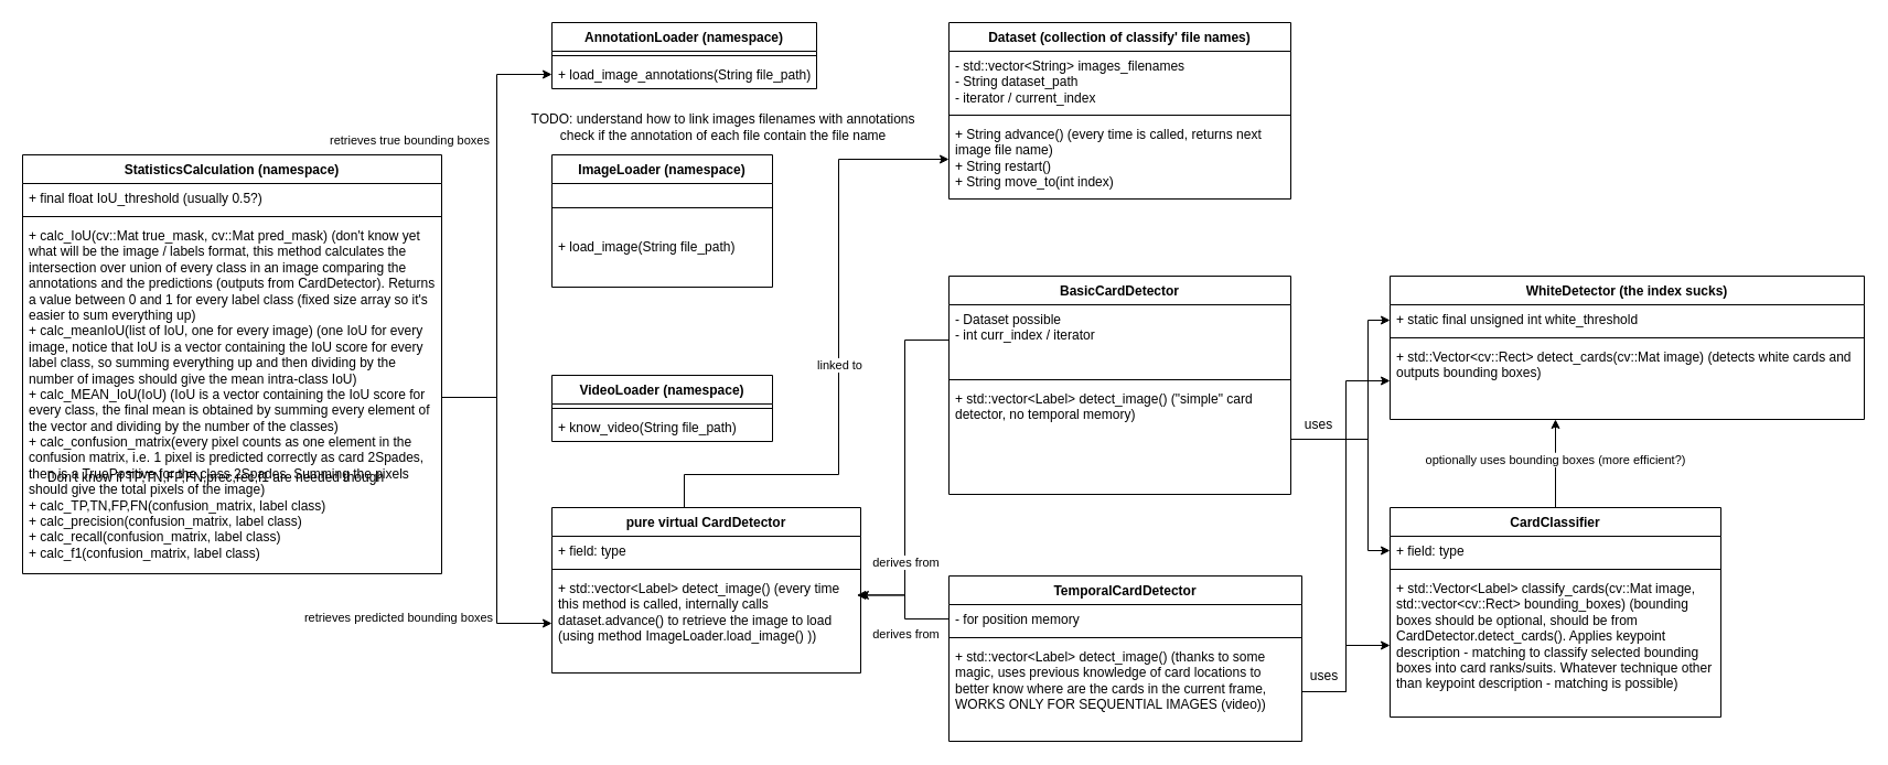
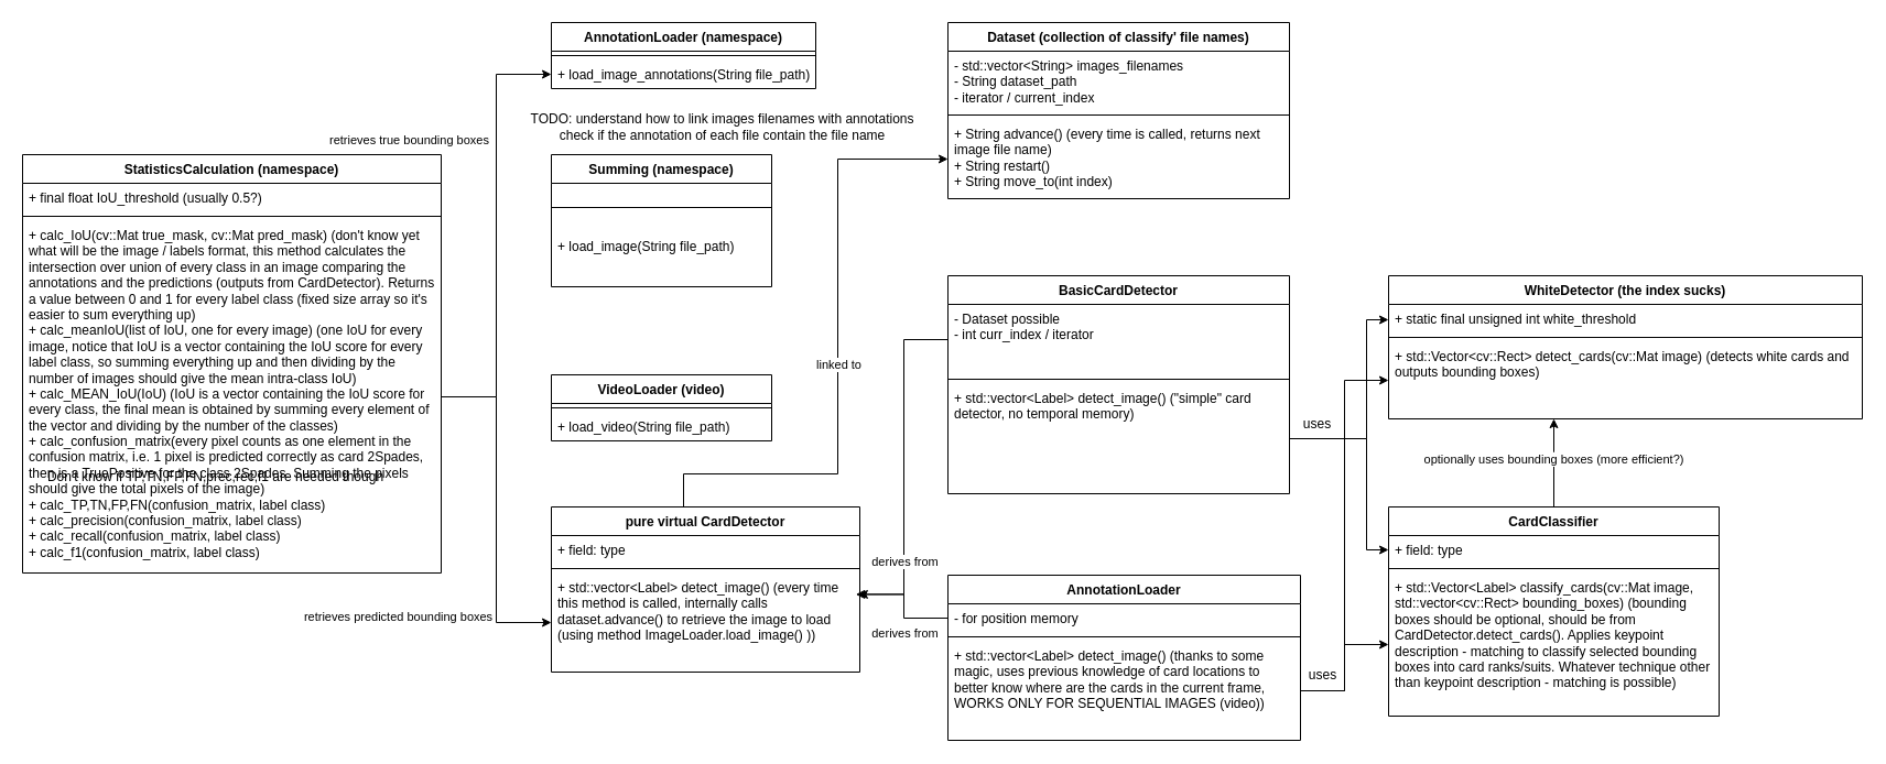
  <mxCell id="0" />
  <mxCell id="1" parent="0" />
- <mxCell id="2" value="ImageLoader (namespace)" style="swimlane;fontStyle=1;align=center;verticalAlign=top;childLayout=stackLayout;horizontal=1;startSize=26;horizontalStack=0;resizeParent=1;resizeParentMax=0;resizeLast=0;collapsible=1;marginBottom=0;whiteSpace=wrap;html=1;" vertex="1" parent="1"><mxGeometry x="500" y="140" width="200" height="120" as="geometry" /></mxCell>
+ <mxCell id="2" value="Summing (namespace)" style="swimlane;fontStyle=1;align=center;verticalAlign=top;childLayout=stackLayout;horizontal=1;startSize=26;horizontalStack=0;resizeParent=1;resizeParentMax=0;resizeLast=0;collapsible=1;marginBottom=0;whiteSpace=wrap;html=1;" vertex="1" parent="1"><mxGeometry x="500" y="140" width="200" height="120" as="geometry" /></mxCell>
  <mxCell id="3" value="" style="line;strokeWidth=1;fillColor=none;align=left;verticalAlign=middle;spacingTop=-1;spacingLeft=3;spacingRight=3;rotatable=0;labelPosition=right;points=[];portConstraint=eastwest;strokeColor=inherit;" vertex="1" parent="2"><mxGeometry y="26" width="200" height="44" as="geometry" /></mxCell>
  <mxCell id="4" value="+ load_image(String file_path)" style="text;strokeColor=none;fillColor=none;align=left;verticalAlign=top;spacingLeft=4;spacingRight=4;overflow=hidden;rotatable=0;points=[[0,0.5],[1,0.5]];portConstraint=eastwest;whiteSpace=wrap;html=1;" vertex="1" parent="2"><mxGeometry y="70" width="200" height="50" as="geometry" /></mxCell>
- <mxCell id="5" value="VideoLoader (namespace)" style="swimlane;fontStyle=1;align=center;verticalAlign=top;childLayout=stackLayout;horizontal=1;startSize=26;horizontalStack=0;resizeParent=1;resizeParentMax=0;resizeLast=0;collapsible=1;marginBottom=0;whiteSpace=wrap;html=1;" vertex="1" parent="1"><mxGeometry x="500" y="340" width="200" height="60" as="geometry" /></mxCell>
+ <mxCell id="5" value="VideoLoader (video)" style="swimlane;fontStyle=1;align=center;verticalAlign=top;childLayout=stackLayout;horizontal=1;startSize=26;horizontalStack=0;resizeParent=1;resizeParentMax=0;resizeLast=0;collapsible=1;marginBottom=0;whiteSpace=wrap;html=1;" vertex="1" parent="1"><mxGeometry x="500" y="340" width="200" height="60" as="geometry" /></mxCell>
  <mxCell id="6" value="" style="line;strokeWidth=1;fillColor=none;align=left;verticalAlign=middle;spacingTop=-1;spacingLeft=3;spacingRight=3;rotatable=0;labelPosition=right;points=[];portConstraint=eastwest;strokeColor=inherit;" vertex="1" parent="5"><mxGeometry y="26" width="200" height="8" as="geometry" /></mxCell>
- <mxCell id="7" value="+ know_video(String file_path)" style="text;strokeColor=none;fillColor=none;align=left;verticalAlign=top;spacingLeft=4;spacingRight=4;overflow=hidden;rotatable=0;points=[[0,0.5],[1,0.5]];portConstraint=eastwest;whiteSpace=wrap;html=1;" vertex="1" parent="5"><mxGeometry y="34" width="200" height="26" as="geometry" /></mxCell>
+ <mxCell id="7" value="+ load_video(String file_path)" style="text;strokeColor=none;fillColor=none;align=left;verticalAlign=top;spacingLeft=4;spacingRight=4;overflow=hidden;rotatable=0;points=[[0,0.5],[1,0.5]];portConstraint=eastwest;whiteSpace=wrap;html=1;" vertex="1" parent="5"><mxGeometry y="34" width="200" height="26" as="geometry" /></mxCell>
  <mxCell id="8" value="AnnotationLoader (namespace)" style="swimlane;fontStyle=1;align=center;verticalAlign=top;childLayout=stackLayout;horizontal=1;startSize=26;horizontalStack=0;resizeParent=1;resizeParentMax=0;resizeLast=0;collapsible=1;marginBottom=0;whiteSpace=wrap;html=1;" vertex="1" parent="1"><mxGeometry x="500" y="20" width="240" height="60" as="geometry" /></mxCell>
  <mxCell id="9" value="" style="line;strokeWidth=1;fillColor=none;align=left;verticalAlign=middle;spacingTop=-1;spacingLeft=3;spacingRight=3;rotatable=0;labelPosition=right;points=[];portConstraint=eastwest;strokeColor=inherit;" vertex="1" parent="8"><mxGeometry y="26" width="240" height="8" as="geometry" /></mxCell>
  <mxCell id="10" value="+ load_image_annotations(String file_path)" style="text;strokeColor=none;fillColor=none;align=left;verticalAlign=top;spacingLeft=4;spacingRight=4;overflow=hidden;rotatable=0;points=[[0,0.5],[1,0.5]];portConstraint=eastwest;whiteSpace=wrap;html=1;" vertex="1" parent="8"><mxGeometry y="34" width="240" height="26" as="geometry" /></mxCell>
  <mxCell id="11" value="BasicCardDetector" style="swimlane;fontStyle=1;align=center;verticalAlign=top;childLayout=stackLayout;horizontal=1;startSize=26;horizontalStack=0;resizeParent=1;resizeParentMax=0;resizeLast=0;collapsible=1;marginBottom=0;whiteSpace=wrap;html=1;" vertex="1" parent="1"><mxGeometry x="860" y="250" width="310" height="198" as="geometry" /></mxCell>
  <mxCell id="12" value="- Dataset possible&lt;div&gt;- int curr_index / iterator&lt;/div&gt;" style="text;strokeColor=none;fillColor=none;align=left;verticalAlign=top;spacingLeft=4;spacingRight=4;overflow=hidden;rotatable=0;points=[[0,0.5],[1,0.5]];portConstraint=eastwest;whiteSpace=wrap;html=1;" vertex="1" parent="11"><mxGeometry y="26" width="310" height="64" as="geometry" /></mxCell>
  <mxCell id="13" value="" style="line;strokeWidth=1;fillColor=none;align=left;verticalAlign=middle;spacingTop=-1;spacingLeft=3;spacingRight=3;rotatable=0;labelPosition=right;points=[];portConstraint=eastwest;strokeColor=inherit;" vertex="1" parent="11"><mxGeometry y="90" width="310" height="8" as="geometry" /></mxCell>
  <mxCell id="14" value="+ std::vector&amp;lt;Label&amp;gt; detect_image() (&quot;simple&quot; card detector, no temporal memory)" style="text;strokeColor=none;fillColor=none;align=left;verticalAlign=top;spacingLeft=4;spacingRight=4;overflow=hidden;rotatable=0;points=[[0,0.5],[1,0.5]];portConstraint=eastwest;whiteSpace=wrap;html=1;" vertex="1" parent="11"><mxGeometry y="98" width="310" height="100" as="geometry" /></mxCell>
  <mxCell id="15" value="Dataset (collection of classify' file names)" style="swimlane;fontStyle=1;align=center;verticalAlign=top;childLayout=stackLayout;horizontal=1;startSize=26;horizontalStack=0;resizeParent=1;resizeParentMax=0;resizeLast=0;collapsible=1;marginBottom=0;whiteSpace=wrap;html=1;" vertex="1" parent="1"><mxGeometry x="860" y="20" width="310" height="160" as="geometry" /></mxCell>
  <mxCell id="16" value="- std::vector&amp;lt;String&amp;gt; images_filenames&lt;div&gt;- String dataset_path&lt;/div&gt;&lt;div&gt;- iterator / current_index&lt;/div&gt;" style="text;strokeColor=none;fillColor=none;align=left;verticalAlign=top;spacingLeft=4;spacingRight=4;overflow=hidden;rotatable=0;points=[[0,0.5],[1,0.5]];portConstraint=eastwest;whiteSpace=wrap;html=1;" vertex="1" parent="15"><mxGeometry y="26" width="310" height="54" as="geometry" /></mxCell>
  <mxCell id="17" value="" style="line;strokeWidth=1;fillColor=none;align=left;verticalAlign=middle;spacingTop=-1;spacingLeft=3;spacingRight=3;rotatable=0;labelPosition=right;points=[];portConstraint=eastwest;strokeColor=inherit;" vertex="1" parent="15"><mxGeometry y="80" width="310" height="8" as="geometry" /></mxCell>
  <mxCell id="18" value="+ String advance() (every time is called, returns next image file name)&lt;div&gt;+ String restart()&lt;/div&gt;&lt;div&gt;+ String move_to(int index)&lt;/div&gt;" style="text;strokeColor=none;fillColor=none;align=left;verticalAlign=top;spacingLeft=4;spacingRight=4;overflow=hidden;rotatable=0;points=[[0,0.5],[1,0.5]];portConstraint=eastwest;whiteSpace=wrap;html=1;" vertex="1" parent="15"><mxGeometry y="88" width="310" height="72" as="geometry" /></mxCell>
  <mxCell id="19" value="TODO: understand how to link images filenames with annotations&lt;div&gt;check if the annotation of each file contain the file name&lt;/div&gt;" style="text;html=1;align=center;verticalAlign=middle;resizable=0;points=[];autosize=1;strokeColor=none;fillColor=none;" vertex="1" parent="1"><mxGeometry x="470" y="95" width="370" height="40" as="geometry" /></mxCell>
  <mxCell id="20" value="WhiteDetector (the index sucks)" style="swimlane;fontStyle=1;align=center;verticalAlign=top;childLayout=stackLayout;horizontal=1;startSize=26;horizontalStack=0;resizeParent=1;resizeParentMax=0;resizeLast=0;collapsible=1;marginBottom=0;whiteSpace=wrap;html=1;" vertex="1" parent="1"><mxGeometry x="1260" y="250" width="430" height="130" as="geometry" /></mxCell>
  <mxCell id="21" value="+ static final unsigned int white_threshold" style="text;strokeColor=none;fillColor=none;align=left;verticalAlign=top;spacingLeft=4;spacingRight=4;overflow=hidden;rotatable=0;points=[[0,0.5],[1,0.5]];portConstraint=eastwest;whiteSpace=wrap;html=1;" vertex="1" parent="20"><mxGeometry y="26" width="430" height="26" as="geometry" /></mxCell>
  <mxCell id="22" value="" style="line;strokeWidth=1;fillColor=none;align=left;verticalAlign=middle;spacingTop=-1;spacingLeft=3;spacingRight=3;rotatable=0;labelPosition=right;points=[];portConstraint=eastwest;strokeColor=inherit;" vertex="1" parent="20"><mxGeometry y="52" width="430" height="8" as="geometry" /></mxCell>
  <mxCell id="23" value="+ std::Vector&amp;lt;cv::Rect&amp;gt; detect_cards(cv::Mat image) (detects white cards and outputs bounding boxes)" style="text;strokeColor=none;fillColor=none;align=left;verticalAlign=top;spacingLeft=4;spacingRight=4;overflow=hidden;rotatable=0;points=[[0,0.5],[1,0.5]];portConstraint=eastwest;whiteSpace=wrap;html=1;" vertex="1" parent="20"><mxGeometry y="60" width="430" height="70" as="geometry" /></mxCell>
  <mxCell id="24" value="" style="edgeStyle=orthogonalEdgeStyle;rounded=0;orthogonalLoop=1;jettySize=auto;html=1;" edge="1" parent="1" source="14"><mxGeometry relative="1" as="geometry"><mxPoint x="1260" y="290" as="targetPoint" /><Array as="points"><mxPoint x="1240" y="398" /><mxPoint x="1240" y="290" /><mxPoint x="1258" y="290" /></Array></mxGeometry></mxCell>
  <mxCell id="25" value="" style="edgeStyle=orthogonalEdgeStyle;rounded=0;orthogonalLoop=1;jettySize=auto;html=1;" edge="1" parent="1" source="27" target="23"><mxGeometry relative="1" as="geometry"><Array as="points"><mxPoint x="1410" y="410" /><mxPoint x="1410" y="410" /></Array></mxGeometry></mxCell>
  <mxCell id="26" value="optionally uses bounding boxes (more efficient?)" style="edgeLabel;html=1;align=center;verticalAlign=middle;resizable=0;points=[];" vertex="1" connectable="0" parent="25"><mxGeometry x="0.096" y="1" relative="1" as="geometry"><mxPoint as="offset" /></mxGeometry></mxCell>
  <mxCell id="27" value="CardClassifier" style="swimlane;fontStyle=1;align=center;verticalAlign=top;childLayout=stackLayout;horizontal=1;startSize=26;horizontalStack=0;resizeParent=1;resizeParentMax=0;resizeLast=0;collapsible=1;marginBottom=0;whiteSpace=wrap;html=1;" vertex="1" parent="1"><mxGeometry x="1260" y="460" width="300" height="190" as="geometry" /></mxCell>
  <mxCell id="28" value="+ field: type" style="text;strokeColor=none;fillColor=none;align=left;verticalAlign=top;spacingLeft=4;spacingRight=4;overflow=hidden;rotatable=0;points=[[0,0.5],[1,0.5]];portConstraint=eastwest;whiteSpace=wrap;html=1;" vertex="1" parent="27"><mxGeometry y="26" width="300" height="26" as="geometry" /></mxCell>
  <mxCell id="29" value="" style="line;strokeWidth=1;fillColor=none;align=left;verticalAlign=middle;spacingTop=-1;spacingLeft=3;spacingRight=3;rotatable=0;labelPosition=right;points=[];portConstraint=eastwest;strokeColor=inherit;" vertex="1" parent="27"><mxGeometry y="52" width="300" height="8" as="geometry" /></mxCell>
  <mxCell id="30" value="+ std::Vector&amp;lt;Label&amp;gt; classify_cards(cv::Mat image, std::vector&amp;lt;cv::Rect&amp;gt; bounding_boxes) (bounding boxes should be optional, should be from CardDetector.detect_cards(). Applies keypoint description - matching to classify selected bounding boxes into card ranks/suits. Whatever technique other than keypoint description - matching is possible)" style="text;strokeColor=none;fillColor=none;align=left;verticalAlign=top;spacingLeft=4;spacingRight=4;overflow=hidden;rotatable=0;points=[[0,0.5],[1,0.5]];portConstraint=eastwest;whiteSpace=wrap;html=1;" vertex="1" parent="27"><mxGeometry y="60" width="300" height="130" as="geometry" /></mxCell>
  <mxCell id="31" style="edgeStyle=orthogonalEdgeStyle;rounded=0;orthogonalLoop=1;jettySize=auto;html=1;entryX=0;entryY=0.5;entryDx=0;entryDy=0;" edge="1" parent="1" source="14" target="28"><mxGeometry relative="1" as="geometry"><Array as="points"><mxPoint x="1240" y="398" /><mxPoint x="1240" y="499" /></Array></mxGeometry></mxCell>
  <mxCell id="32" value="uses" style="text;html=1;align=center;verticalAlign=middle;resizable=0;points=[];autosize=1;strokeColor=none;fillColor=none;" vertex="1" parent="1"><mxGeometry x="1170" y="370" width="50" height="30" as="geometry" /></mxCell>
  <mxCell id="33" style="edgeStyle=orthogonalEdgeStyle;rounded=0;orthogonalLoop=1;jettySize=auto;html=1;" edge="1" parent="1" source="35" target="18"><mxGeometry relative="1" as="geometry"><Array as="points"><mxPoint x="620" y="430" /><mxPoint x="760" y="430" /><mxPoint x="760" y="144" /></Array></mxGeometry></mxCell>
  <mxCell id="34" value="linked to" style="edgeLabel;html=1;align=center;verticalAlign=middle;resizable=0;points=[];" vertex="1" connectable="0" parent="33"><mxGeometry x="-0.028" relative="1" as="geometry"><mxPoint as="offset" /></mxGeometry></mxCell>
  <mxCell id="35" value="pure virtual CardDetector" style="swimlane;fontStyle=1;align=center;verticalAlign=top;childLayout=stackLayout;horizontal=1;startSize=26;horizontalStack=0;resizeParent=1;resizeParentMax=0;resizeLast=0;collapsible=1;marginBottom=0;whiteSpace=wrap;html=1;" vertex="1" parent="1"><mxGeometry x="500" y="460" width="280" height="150" as="geometry" /></mxCell>
  <mxCell id="36" value="+ field: type" style="text;strokeColor=none;fillColor=none;align=left;verticalAlign=top;spacingLeft=4;spacingRight=4;overflow=hidden;rotatable=0;points=[[0,0.5],[1,0.5]];portConstraint=eastwest;whiteSpace=wrap;html=1;" vertex="1" parent="35"><mxGeometry y="26" width="280" height="26" as="geometry" /></mxCell>
  <mxCell id="37" value="" style="line;strokeWidth=1;fillColor=none;align=left;verticalAlign=middle;spacingTop=-1;spacingLeft=3;spacingRight=3;rotatable=0;labelPosition=right;points=[];portConstraint=eastwest;strokeColor=inherit;" vertex="1" parent="35"><mxGeometry y="52" width="280" height="8" as="geometry" /></mxCell>
  <mxCell id="38" value="+ std::vector&amp;lt;Label&amp;gt; detect_image() (every time this method is called, internally calls dataset.advance() to retrieve the image to load (using method ImageLoader.load_image() ))" style="text;strokeColor=none;fillColor=none;align=left;verticalAlign=top;spacingLeft=4;spacingRight=4;overflow=hidden;rotatable=0;points=[[0,0.5],[1,0.5]];portConstraint=eastwest;whiteSpace=wrap;html=1;" vertex="1" parent="35"><mxGeometry y="60" width="280" height="90" as="geometry" /></mxCell>
- <mxCell id="39" value="TemporalCardDetector" style="swimlane;fontStyle=1;align=center;verticalAlign=top;childLayout=stackLayout;horizontal=1;startSize=26;horizontalStack=0;resizeParent=1;resizeParentMax=0;resizeLast=0;collapsible=1;marginBottom=0;whiteSpace=wrap;html=1;" vertex="1" parent="1"><mxGeometry x="860" y="522" width="320" height="150" as="geometry" /></mxCell>
+ <mxCell id="39" value="AnnotationLoader" style="swimlane;fontStyle=1;align=center;verticalAlign=top;childLayout=stackLayout;horizontal=1;startSize=26;horizontalStack=0;resizeParent=1;resizeParentMax=0;resizeLast=0;collapsible=1;marginBottom=0;whiteSpace=wrap;html=1;" vertex="1" parent="1"><mxGeometry x="860" y="522" width="320" height="150" as="geometry" /></mxCell>
  <mxCell id="40" value="- for position memory" style="text;strokeColor=none;fillColor=none;align=left;verticalAlign=top;spacingLeft=4;spacingRight=4;overflow=hidden;rotatable=0;points=[[0,0.5],[1,0.5]];portConstraint=eastwest;whiteSpace=wrap;html=1;" vertex="1" parent="39"><mxGeometry y="26" width="320" height="26" as="geometry" /></mxCell>
  <mxCell id="41" value="" style="line;strokeWidth=1;fillColor=none;align=left;verticalAlign=middle;spacingTop=-1;spacingLeft=3;spacingRight=3;rotatable=0;labelPosition=right;points=[];portConstraint=eastwest;strokeColor=inherit;" vertex="1" parent="39"><mxGeometry y="52" width="320" height="8" as="geometry" /></mxCell>
  <mxCell id="42" value="+ std::vector&amp;lt;Label&amp;gt; detect_image() (thanks to some magic, uses previous knowledge of card locations to better know where are the cards in the current frame, WORKS ONLY FOR SEQUENTIAL IMAGES (video))" style="text;strokeColor=none;fillColor=none;align=left;verticalAlign=top;spacingLeft=4;spacingRight=4;overflow=hidden;rotatable=0;points=[[0,0.5],[1,0.5]];portConstraint=eastwest;whiteSpace=wrap;html=1;" vertex="1" parent="39"><mxGeometry y="60" width="320" height="90" as="geometry" /></mxCell>
  <mxCell id="43" style="edgeStyle=orthogonalEdgeStyle;rounded=0;orthogonalLoop=1;jettySize=auto;html=1;entryX=0.987;entryY=0.216;entryDx=0;entryDy=0;entryPerimeter=0;exitX=0;exitY=0.5;exitDx=0;exitDy=0;" edge="1" parent="1" source="12" target="38"><mxGeometry relative="1" as="geometry"><Array as="points"><mxPoint x="820" y="308" /><mxPoint x="820" y="539" /></Array></mxGeometry></mxCell>
  <mxCell id="44" value="derives from" style="edgeLabel;html=1;align=center;verticalAlign=middle;resizable=0;points=[];" vertex="1" connectable="0" parent="43"><mxGeometry x="0.529" relative="1" as="geometry"><mxPoint as="offset" /></mxGeometry></mxCell>
  <mxCell id="45" style="edgeStyle=orthogonalEdgeStyle;rounded=0;orthogonalLoop=1;jettySize=auto;html=1;entryX=0.996;entryY=0.216;entryDx=0;entryDy=0;entryPerimeter=0;exitX=0;exitY=0.5;exitDx=0;exitDy=0;" edge="1" parent="1" source="40" target="38"><mxGeometry relative="1" as="geometry"><Array as="points"><mxPoint x="820" y="561" /><mxPoint x="820" y="539" /></Array></mxGeometry></mxCell>
  <mxCell id="46" value="derives from" style="edgeLabel;html=1;align=center;verticalAlign=middle;resizable=0;points=[];" vertex="1" connectable="0" parent="45"><mxGeometry x="-0.495" relative="1" as="geometry"><mxPoint x="-14" y="13" as="offset" /></mxGeometry></mxCell>
  <mxCell id="47" style="edgeStyle=orthogonalEdgeStyle;rounded=0;orthogonalLoop=1;jettySize=auto;html=1;entryX=0;entryY=0.5;entryDx=0;entryDy=0;" edge="1" parent="1" source="42" target="30"><mxGeometry relative="1" as="geometry" /></mxCell>
  <mxCell id="48" style="edgeStyle=orthogonalEdgeStyle;rounded=0;orthogonalLoop=1;jettySize=auto;html=1;entryX=0;entryY=0.5;entryDx=0;entryDy=0;" edge="1" parent="1" source="42" target="23"><mxGeometry relative="1" as="geometry" /></mxCell>
  <mxCell id="49" value="uses" style="text;html=1;align=center;verticalAlign=middle;resizable=0;points=[];autosize=1;strokeColor=none;fillColor=none;" vertex="1" parent="1"><mxGeometry x="1175" y="598" width="50" height="30" as="geometry" /></mxCell>
  <mxCell id="50" value="StatisticsCalculation (namespace)" style="swimlane;fontStyle=1;align=center;verticalAlign=top;childLayout=stackLayout;horizontal=1;startSize=26;horizontalStack=0;resizeParent=1;resizeParentMax=0;resizeLast=0;collapsible=1;marginBottom=0;whiteSpace=wrap;html=1;" vertex="1" parent="1"><mxGeometry x="20" y="140" width="380" height="380" as="geometry" /></mxCell>
  <mxCell id="51" value="+ final float IoU_threshold (usually 0.5?)" style="text;strokeColor=none;fillColor=none;align=left;verticalAlign=top;spacingLeft=4;spacingRight=4;overflow=hidden;rotatable=0;points=[[0,0.5],[1,0.5]];portConstraint=eastwest;whiteSpace=wrap;html=1;" vertex="1" parent="50"><mxGeometry y="26" width="380" height="26" as="geometry" /></mxCell>
  <mxCell id="52" value="" style="line;strokeWidth=1;fillColor=none;align=left;verticalAlign=middle;spacingTop=-1;spacingLeft=3;spacingRight=3;rotatable=0;labelPosition=right;points=[];portConstraint=eastwest;strokeColor=inherit;" vertex="1" parent="50"><mxGeometry y="52" width="380" height="8" as="geometry" /></mxCell>
  <mxCell id="53" value="+ calc_IoU(cv::Mat true_mask, cv::Mat pred_mask) (don't know yet what will be the image / labels format, this method calculates the intersection over union of every class in an image comparing the annotations and the predictions (outputs from CardDetector). Returns a value between 0 and 1 for every label class (fixed size array so it's easier to sum everything up)&lt;div&gt;+ calc_meanIoU(list of IoU, one for every image) (one IoU for every image, notice that IoU is a vector containing the IoU score for every label class, so summing everything up and then dividing by the number of images should give the mean intra-class IoU)&lt;/div&gt;&lt;div&gt;+ calc_MEAN_IoU(IoU) (IoU is a vector containing the IoU score for every class, the final mean is obtained by summing every element of the vector and dividing by the number of the classes)&lt;br&gt;&lt;div&gt;+ calc_confusion_matrix(every pixel counts as one element in the confusion matrix, i.e. 1 pixel is predicted correctly as card 2Spades, then is a TruePositive for the class 2Spades. Summing the pixels should give the total pixels of the image)&lt;/div&gt;&lt;div&gt;+ calc_TP,TN,FP,FN(confusion_matrix, label class)&lt;/div&gt;&lt;div&gt;+ calc_precision(confusion_matrix, label class)&lt;/div&gt;&lt;div&gt;+ calc_recall(confusion_matrix, label class)&lt;/div&gt;&lt;div&gt;+ calc_f1(confusion_matrix, label class)&lt;/div&gt;&lt;/div&gt;" style="text;strokeColor=none;fillColor=none;align=left;verticalAlign=top;spacingLeft=4;spacingRight=4;overflow=hidden;rotatable=0;points=[[0,0.5],[1,0.5]];portConstraint=eastwest;whiteSpace=wrap;html=1;" vertex="1" parent="50"><mxGeometry y="60" width="380" height="320" as="geometry" /></mxCell>
  <mxCell id="54" style="edgeStyle=orthogonalEdgeStyle;rounded=0;orthogonalLoop=1;jettySize=auto;html=1;entryX=0;entryY=0.5;entryDx=0;entryDy=0;" edge="1" parent="1" source="53" target="10"><mxGeometry relative="1" as="geometry" /></mxCell>
  <mxCell id="55" value="retrieves true bounding boxes" style="edgeLabel;html=1;align=center;verticalAlign=middle;resizable=0;points=[];" vertex="1" connectable="0" parent="54"><mxGeometry x="0.26" y="3" relative="1" as="geometry"><mxPoint x="-77" y="-36" as="offset" /></mxGeometry></mxCell>
  <mxCell id="56" style="edgeStyle=orthogonalEdgeStyle;rounded=0;orthogonalLoop=1;jettySize=auto;html=1;entryX=0;entryY=0.5;entryDx=0;entryDy=0;" edge="1" parent="1" source="53" target="38"><mxGeometry relative="1" as="geometry" /></mxCell>
  <mxCell id="57" value="retrieves predicted bounding boxes" style="edgeLabel;html=1;align=center;verticalAlign=middle;resizable=0;points=[];" vertex="1" connectable="0" parent="56"><mxGeometry x="0.248" relative="1" as="geometry"><mxPoint x="-90" y="59" as="offset" /></mxGeometry></mxCell>
  <mxCell id="58" value="Don't know if TP,TN,FP,FN,prec,rec,f1 are needed though" style="text;html=1;align=center;verticalAlign=middle;resizable=0;points=[];autosize=1;strokeColor=none;fillColor=none;" vertex="1" parent="1"><mxGeometry x="30" y="418" width="330" height="30" as="geometry" /></mxCell>
